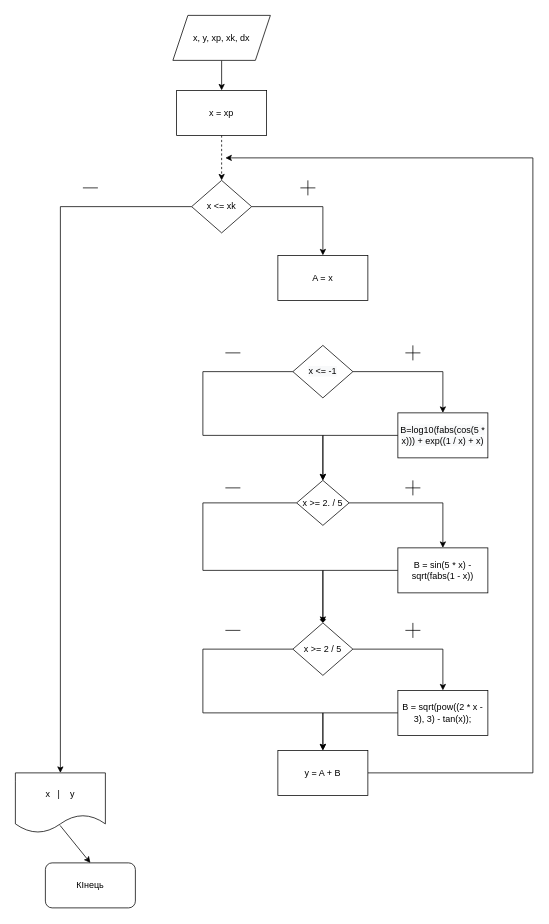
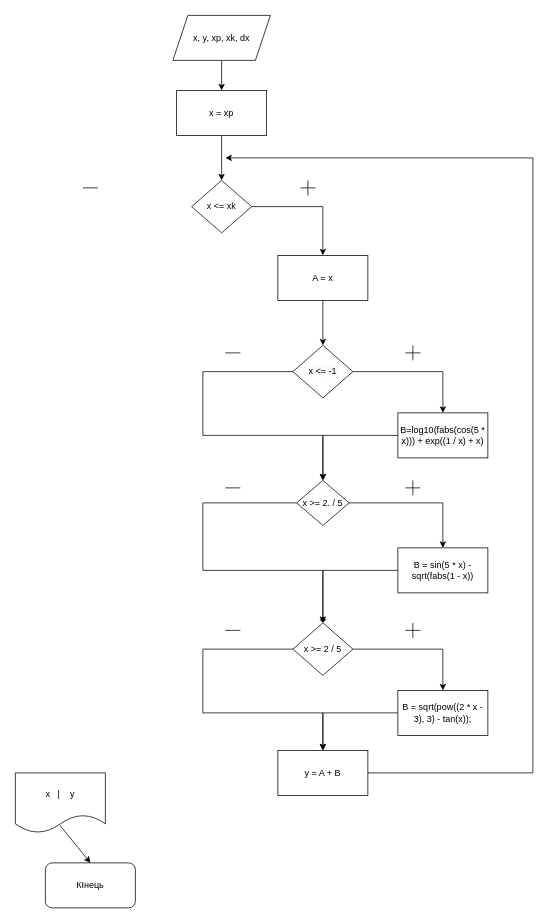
  <mxCell id="0" />
  <mxCell id="1" parent="0" />
  <mxCell id="2" style="edgeStyle=orthogonalEdgeStyle;rounded=0;orthogonalLoop=1;jettySize=auto;html=1;exitX=0.5;exitY=1;exitDx=0;exitDy=0;entryX=0.5;entryY=0;entryDx=0;entryDy=0;" edge="1" parent="1" source="3" target="5"><mxGeometry relative="1" as="geometry" /></mxCell>
  <mxCell id="3" value="x, y, xp, xk, dx" style="shape=parallelogram;perimeter=parallelogramPerimeter;whiteSpace=wrap;html=1;fixedSize=1;" vertex="1" parent="1"><mxGeometry x="230" y="20" width="130" height="60" as="geometry" /></mxCell>
- <mxCell id="4" style="edgeStyle=orthogonalEdgeStyle;rounded=0;orthogonalLoop=1;jettySize=auto;html=1;exitX=0.5;exitY=1;exitDx=0;exitDy=0;entryX=0.5;entryY=0;entryDx=0;entryDy=0;dashed=1;" edge="1" parent="1" source="5" target="8"><mxGeometry relative="1" as="geometry" /></mxCell>
+ <mxCell id="4" style="edgeStyle=orthogonalEdgeStyle;rounded=0;orthogonalLoop=1;jettySize=auto;html=1;exitX=0.5;exitY=1;exitDx=0;exitDy=0;entryX=0.5;entryY=0;entryDx=0;entryDy=0;" edge="1" parent="1" source="5" target="8"><mxGeometry relative="1" as="geometry" /></mxCell>
  <mxCell id="5" value="x = xp" style="rounded=0;whiteSpace=wrap;html=1;" vertex="1" parent="1"><mxGeometry x="235" y="120" width="120" height="60" as="geometry" /></mxCell>
  <mxCell id="6" style="edgeStyle=orthogonalEdgeStyle;rounded=0;orthogonalLoop=1;jettySize=auto;html=1;exitX=1;exitY=0.5;exitDx=0;exitDy=0;" edge="1" parent="1" source="8" target="10"><mxGeometry relative="1" as="geometry"><mxPoint x="430" y="350" as="targetPoint" /></mxGeometry></mxCell>
- <mxCell id="7" style="edgeStyle=orthogonalEdgeStyle;rounded=0;orthogonalLoop=1;jettySize=auto;html=1;exitX=0;exitY=0.5;exitDx=0;exitDy=0;entryX=0.5;entryY=0;entryDx=0;entryDy=0;" edge="1" parent="1" source="8" target="40"><mxGeometry relative="1" as="geometry"><mxPoint x="80" y="1030" as="targetPoint" /><Array as="points"><mxPoint x="80" y="275" /><mxPoint x="80" y="1030" /></Array></mxGeometry></mxCell>
  <mxCell id="8" value="x &lt;= xk" style="rhombus;whiteSpace=wrap;html=1;" vertex="1" parent="1"><mxGeometry x="255" y="240" width="80" height="70" as="geometry" /></mxCell>
+ <mxCell id="9" style="edgeStyle=orthogonalEdgeStyle;rounded=0;orthogonalLoop=1;jettySize=auto;html=1;exitX=0.5;exitY=1;exitDx=0;exitDy=0;entryX=0.5;entryY=0;entryDx=0;entryDy=0;" edge="1" parent="1" source="10" target="15"><mxGeometry relative="1" as="geometry" /></mxCell>
  <mxCell id="10" value="A = x" style="rounded=0;whiteSpace=wrap;html=1;" vertex="1" parent="1"><mxGeometry x="370" y="340" width="120" height="60" as="geometry" /></mxCell>
  <mxCell id="11" value="" style="endArrow=none;html=1;" edge="1" parent="1"><mxGeometry width="50" height="50" relative="1" as="geometry"><mxPoint x="400" y="250" as="sourcePoint" /><mxPoint x="420" y="250" as="targetPoint" /></mxGeometry></mxCell>
  <mxCell id="12" value="" style="endArrow=none;html=1;" edge="1" parent="1"><mxGeometry width="50" height="50" relative="1" as="geometry"><mxPoint x="410" y="260" as="sourcePoint" /><mxPoint x="410" y="240" as="targetPoint" /></mxGeometry></mxCell>
  <mxCell id="13" style="edgeStyle=orthogonalEdgeStyle;rounded=0;orthogonalLoop=1;jettySize=auto;html=1;exitX=1;exitY=0.5;exitDx=0;exitDy=0;entryX=0.5;entryY=0;entryDx=0;entryDy=0;" edge="1" parent="1" source="15" target="17"><mxGeometry relative="1" as="geometry"><mxPoint x="590" y="550" as="targetPoint" /></mxGeometry></mxCell>
  <mxCell id="14" style="edgeStyle=orthogonalEdgeStyle;rounded=0;orthogonalLoop=1;jettySize=auto;html=1;exitX=0;exitY=0.5;exitDx=0;exitDy=0;entryX=0.5;entryY=0;entryDx=0;entryDy=0;" edge="1" parent="1" source="15" target="18"><mxGeometry relative="1" as="geometry"><mxPoint x="270" y="550" as="targetPoint" /><Array as="points"><mxPoint x="270" y="495" /><mxPoint x="270" y="580" /><mxPoint x="430" y="580" /></Array></mxGeometry></mxCell>
  <mxCell id="15" value="&#10;&#10;&lt;span style=&quot;color: rgb(0, 0, 0); font-family: helvetica; font-size: 12px; font-style: normal; font-weight: 400; letter-spacing: normal; text-align: center; text-indent: 0px; text-transform: none; word-spacing: 0px; background-color: rgb(248, 249, 250); display: inline; float: none;&quot;&gt;x &amp;lt;= -1&lt;/span&gt;&#10;&#10;" style="rhombus;whiteSpace=wrap;html=1;" vertex="1" parent="1"><mxGeometry x="390" y="460" width="80" height="70" as="geometry" /></mxCell>
  <mxCell id="16" value="" style="edgeStyle=orthogonalEdgeStyle;rounded=0;orthogonalLoop=1;jettySize=auto;html=1;" edge="1" parent="1" source="17" target="18"><mxGeometry relative="1" as="geometry" /></mxCell>
  <mxCell id="17" value="&#10;&#10;&lt;span style=&quot;color: rgb(0, 0, 0); font-family: helvetica; font-size: 12px; font-style: normal; font-weight: 400; letter-spacing: normal; text-align: center; text-indent: 0px; text-transform: none; word-spacing: 0px; background-color: rgb(248, 249, 250); display: inline; float: none;&quot;&gt;B=log10(fabs(cos(5 * x))) + exp((1 / x) + x)&lt;/span&gt;&#10;&#10;" style="rounded=0;whiteSpace=wrap;html=1;" vertex="1" parent="1"><mxGeometry x="530" y="550" width="120" height="60" as="geometry" /></mxCell>
  <mxCell id="18" value="x &gt;= 2. / 5" style="rhombus;whiteSpace=wrap;html=1;rounded=0;" vertex="1" parent="1"><mxGeometry x="395" y="640" width="70" height="60" as="geometry" /></mxCell>
  <mxCell id="19" value="" style="endArrow=none;html=1;" edge="1" parent="1"><mxGeometry width="50" height="50" relative="1" as="geometry"><mxPoint x="540" y="470" as="sourcePoint" /><mxPoint x="560" y="470" as="targetPoint" /></mxGeometry></mxCell>
  <mxCell id="20" value="" style="endArrow=none;html=1;" edge="1" parent="1"><mxGeometry width="50" height="50" relative="1" as="geometry"><mxPoint x="550" y="480" as="sourcePoint" /><mxPoint x="550" y="460" as="targetPoint" /></mxGeometry></mxCell>
  <mxCell id="21" value="" style="endArrow=none;html=1;" edge="1" parent="1"><mxGeometry width="50" height="50" relative="1" as="geometry"><mxPoint x="300" y="470" as="sourcePoint" /><mxPoint x="320" y="470" as="targetPoint" /></mxGeometry></mxCell>
  <mxCell id="22" style="edgeStyle=orthogonalEdgeStyle;rounded=0;orthogonalLoop=1;jettySize=auto;html=1;exitX=1;exitY=0.5;exitDx=0;exitDy=0;entryX=0.5;entryY=0;entryDx=0;entryDy=0;" edge="1" source="18" target="25" parent="1"><mxGeometry relative="1" as="geometry"><mxPoint x="590" y="730" as="targetPoint" /><mxPoint x="470" y="675" as="sourcePoint" /></mxGeometry></mxCell>
  <mxCell id="23" style="edgeStyle=orthogonalEdgeStyle;rounded=0;orthogonalLoop=1;jettySize=auto;html=1;exitX=0;exitY=0.5;exitDx=0;exitDy=0;entryX=0.5;entryY=0;entryDx=0;entryDy=0;endArrow=diamond;" edge="1" source="18" parent="1" target="31"><mxGeometry relative="1" as="geometry"><mxPoint x="430" y="780" as="targetPoint" /><mxPoint x="390" y="655" as="sourcePoint" /><Array as="points"><mxPoint x="270" y="670" /><mxPoint x="270" y="760" /><mxPoint x="430" y="760" /></Array></mxGeometry></mxCell>
  <mxCell id="24" value="" style="edgeStyle=orthogonalEdgeStyle;rounded=0;orthogonalLoop=1;jettySize=auto;html=1;entryX=0.5;entryY=0;entryDx=0;entryDy=0;" edge="1" source="25" parent="1" target="31"><mxGeometry relative="1" as="geometry"><mxPoint x="430" y="780" as="targetPoint" /></mxGeometry></mxCell>
  <mxCell id="25" value="B = sin(5 * x) - sqrt(fabs(1 - x))" style="rounded=0;whiteSpace=wrap;html=1;" vertex="1" parent="1"><mxGeometry x="530" y="730" width="120" height="60" as="geometry" /></mxCell>
  <mxCell id="26" value="" style="endArrow=none;html=1;" edge="1" parent="1"><mxGeometry width="50" height="50" relative="1" as="geometry"><mxPoint x="540" y="650" as="sourcePoint" /><mxPoint x="560" y="650" as="targetPoint" /></mxGeometry></mxCell>
  <mxCell id="27" value="" style="endArrow=none;html=1;" edge="1" parent="1"><mxGeometry width="50" height="50" relative="1" as="geometry"><mxPoint x="550" y="660" as="sourcePoint" /><mxPoint x="550" y="640" as="targetPoint" /></mxGeometry></mxCell>
  <mxCell id="28" value="" style="endArrow=none;html=1;" edge="1" parent="1"><mxGeometry width="50" height="50" relative="1" as="geometry"><mxPoint x="300" y="650" as="sourcePoint" /><mxPoint x="320" y="650" as="targetPoint" /></mxGeometry></mxCell>
  <mxCell id="29" style="edgeStyle=orthogonalEdgeStyle;rounded=0;orthogonalLoop=1;jettySize=auto;html=1;exitX=1;exitY=0.5;exitDx=0;exitDy=0;entryX=0.5;entryY=0;entryDx=0;entryDy=0;" edge="1" source="31" target="33" parent="1"><mxGeometry relative="1" as="geometry"><mxPoint x="590" y="920" as="targetPoint" /></mxGeometry></mxCell>
  <mxCell id="30" style="edgeStyle=orthogonalEdgeStyle;rounded=0;orthogonalLoop=1;jettySize=auto;html=1;exitX=0;exitY=0.5;exitDx=0;exitDy=0;entryX=0.5;entryY=0;entryDx=0;entryDy=0;" edge="1" source="31" parent="1" target="38"><mxGeometry relative="1" as="geometry"><mxPoint x="430" y="1000" as="targetPoint" /><Array as="points"><mxPoint x="270" y="865" /><mxPoint x="270" y="950" /><mxPoint x="430" y="950" /></Array></mxGeometry></mxCell>
  <mxCell id="31" value="x &amp;gt;= 2 / 5" style="rhombus;whiteSpace=wrap;html=1;" vertex="1" parent="1"><mxGeometry x="390" y="830" width="80" height="70" as="geometry" /></mxCell>
  <mxCell id="32" value="" style="edgeStyle=orthogonalEdgeStyle;rounded=0;orthogonalLoop=1;jettySize=auto;html=1;entryX=0.5;entryY=0;entryDx=0;entryDy=0;" edge="1" source="33" parent="1" target="38"><mxGeometry relative="1" as="geometry"><mxPoint x="430" y="1000" as="targetPoint" /></mxGeometry></mxCell>
  <mxCell id="33" value="B = sqrt(pow((2 * x - 3), 3) - tan(x));" style="rounded=0;whiteSpace=wrap;html=1;" vertex="1" parent="1"><mxGeometry x="530" y="920" width="120" height="60" as="geometry" /></mxCell>
  <mxCell id="34" value="" style="endArrow=none;html=1;" edge="1" parent="1"><mxGeometry width="50" height="50" relative="1" as="geometry"><mxPoint x="540" y="840" as="sourcePoint" /><mxPoint x="560" y="840" as="targetPoint" /></mxGeometry></mxCell>
  <mxCell id="35" value="" style="endArrow=none;html=1;" edge="1" parent="1"><mxGeometry width="50" height="50" relative="1" as="geometry"><mxPoint x="550" y="850" as="sourcePoint" /><mxPoint x="550" y="830" as="targetPoint" /></mxGeometry></mxCell>
  <mxCell id="36" value="" style="endArrow=none;html=1;" edge="1" parent="1"><mxGeometry width="50" height="50" relative="1" as="geometry"><mxPoint x="300" y="840" as="sourcePoint" /><mxPoint x="320" y="840" as="targetPoint" /></mxGeometry></mxCell>
  <mxCell id="37" style="edgeStyle=orthogonalEdgeStyle;rounded=0;orthogonalLoop=1;jettySize=auto;html=1;exitX=1;exitY=0.5;exitDx=0;exitDy=0;" edge="1" parent="1" source="38"><mxGeometry relative="1" as="geometry"><mxPoint x="300" y="210" as="targetPoint" /><Array as="points"><mxPoint x="710" y="1030" /><mxPoint x="710" y="210" /></Array></mxGeometry></mxCell>
  <mxCell id="38" value="y = A + B" style="rounded=0;whiteSpace=wrap;html=1;" vertex="1" parent="1"><mxGeometry x="370" y="1000" width="120" height="60" as="geometry" /></mxCell>
  <mxCell id="39" value="" style="endArrow=none;html=1;" edge="1" parent="1"><mxGeometry width="50" height="50" relative="1" as="geometry"><mxPoint x="110" y="250" as="sourcePoint" /><mxPoint x="130" y="250" as="targetPoint" /></mxGeometry></mxCell>
  <mxCell id="40" value="x&amp;nbsp; &amp;nbsp;|&amp;nbsp; &amp;nbsp; y" style="shape=document;whiteSpace=wrap;html=1;boundedLbl=1;" vertex="1" parent="1"><mxGeometry x="20" y="1030" width="120" height="80" as="geometry" /></mxCell>
  <mxCell id="41" value="" style="endArrow=classic;html=1;entryX=0.5;entryY=0;entryDx=0;entryDy=0;" edge="1" parent="1" target="42"><mxGeometry width="50" height="50" relative="1" as="geometry"><mxPoint x="79.5" y="1100" as="sourcePoint" /><mxPoint x="79.5" y="1150" as="targetPoint" /></mxGeometry></mxCell>
  <mxCell id="42" value="КІнець" style="rounded=1;whiteSpace=wrap;html=1;" vertex="1" parent="1"><mxGeometry x="60" y="1150" width="120" height="60" as="geometry" /></mxCell>
